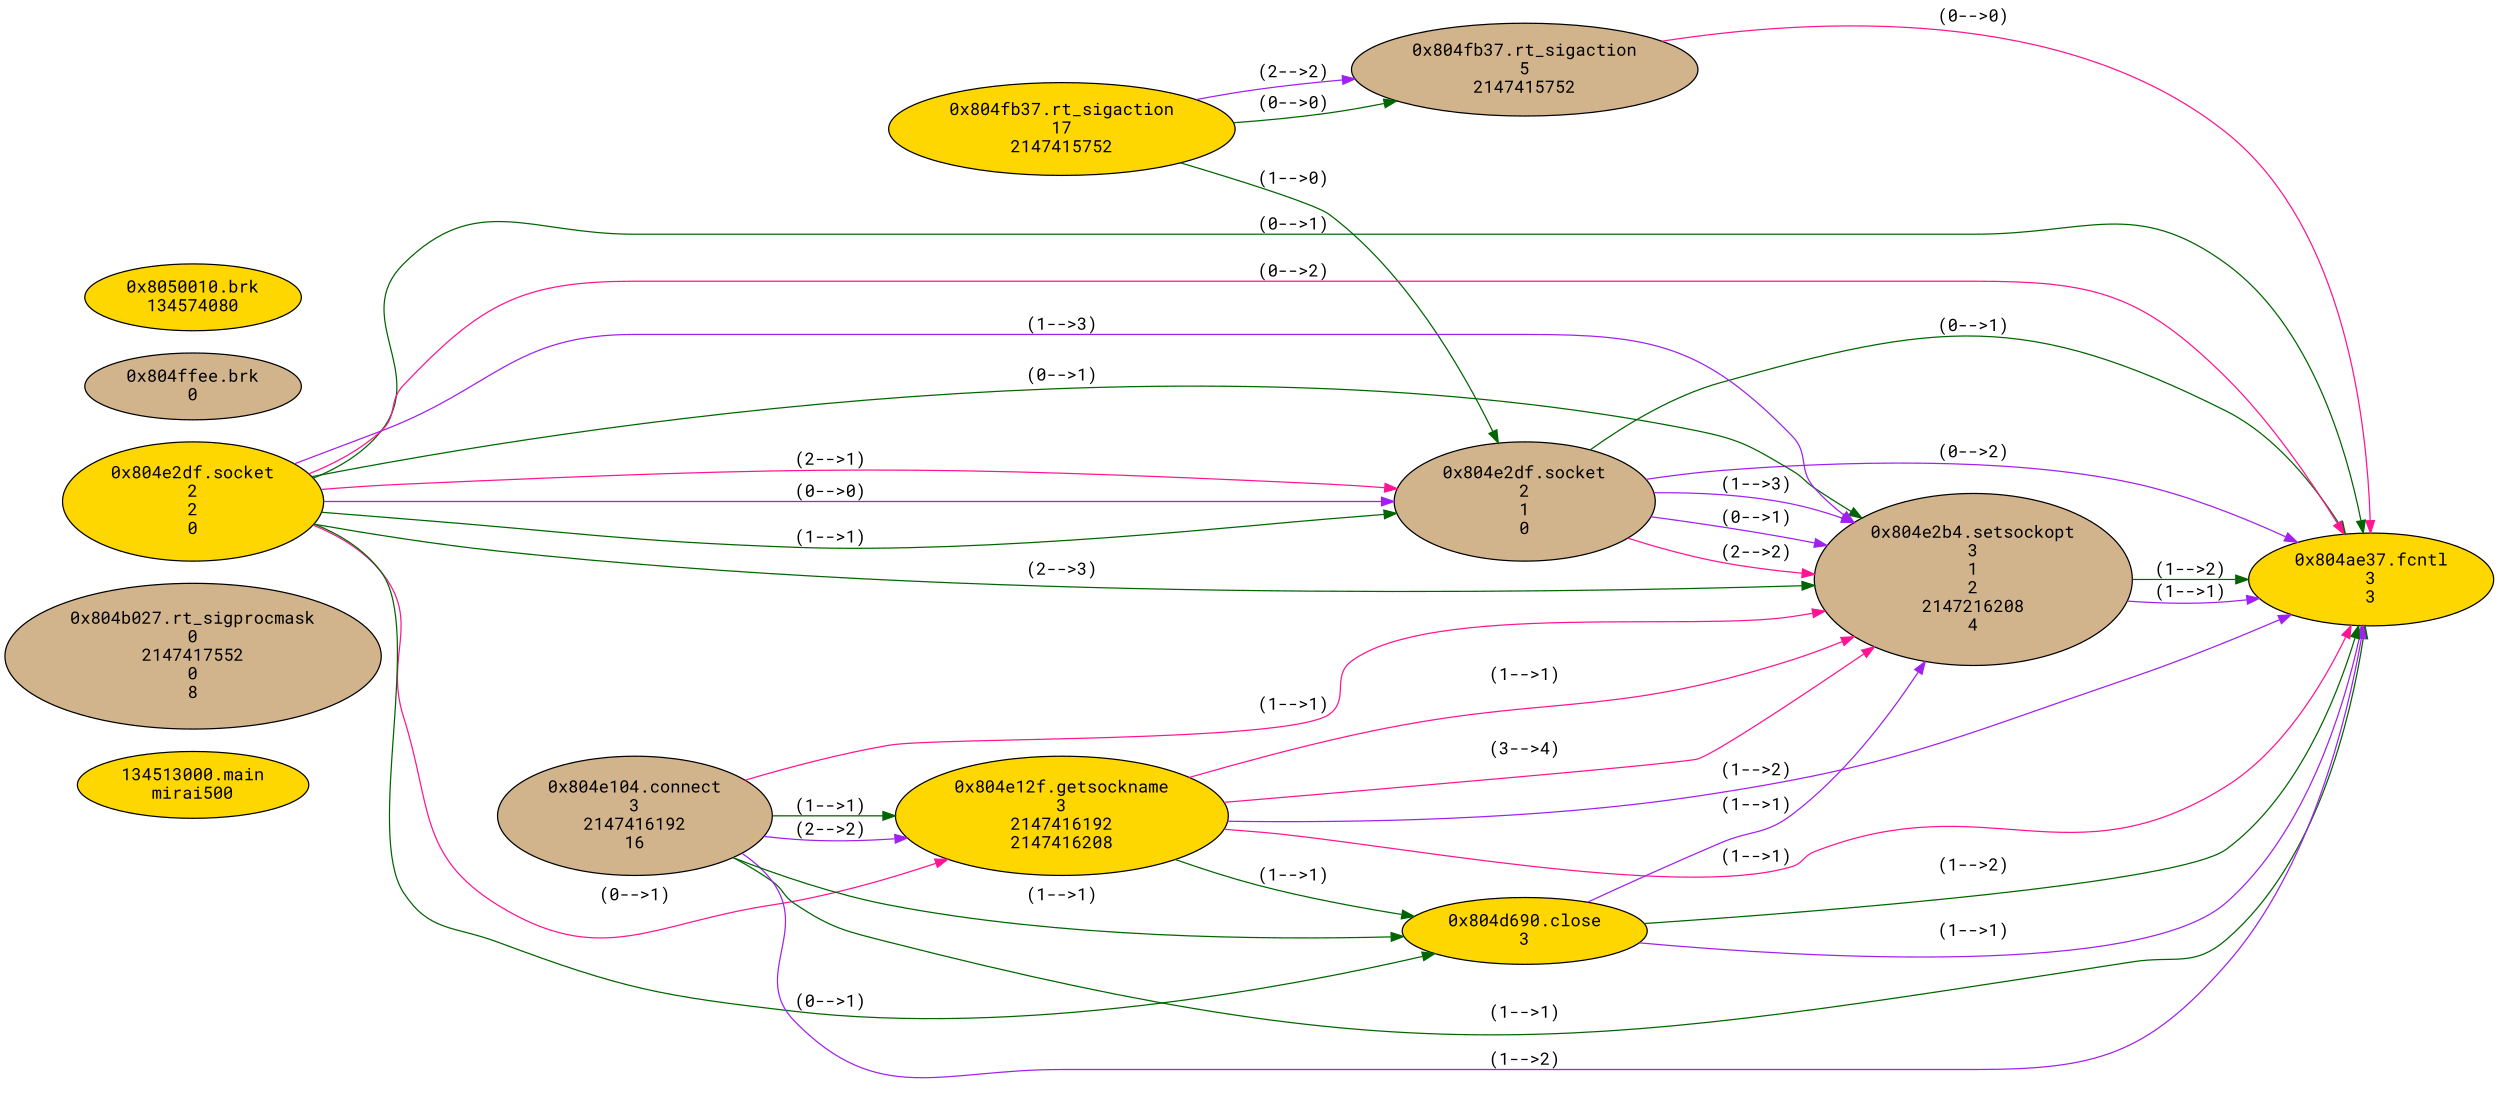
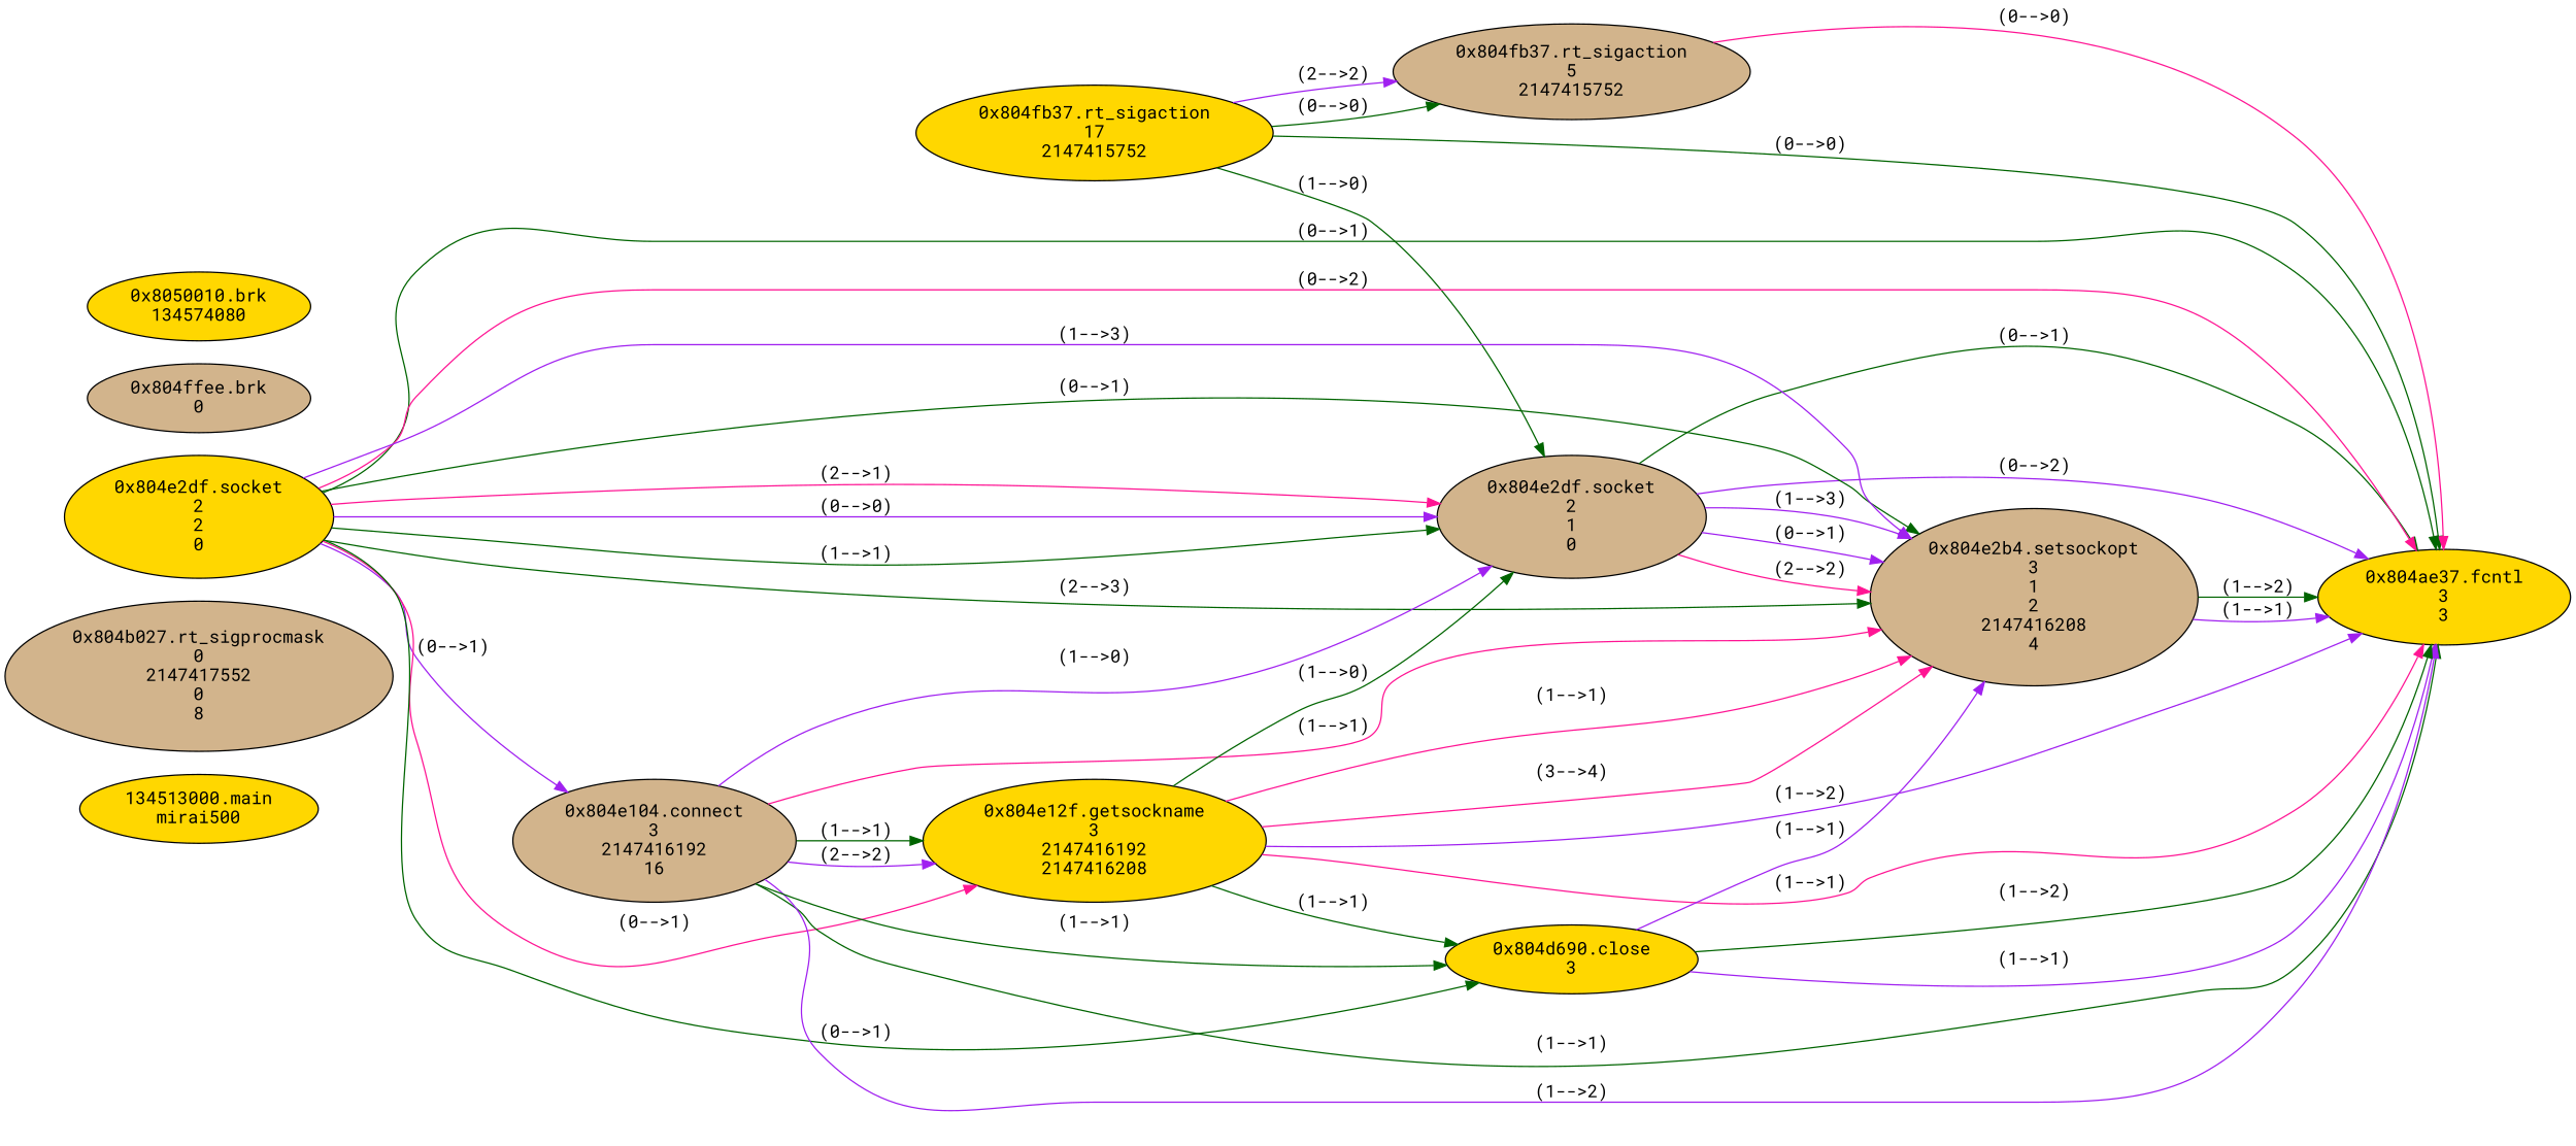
  digraph {
    fontname="Roboto Mono"
    rankdir=LR
    node [fillcolor=gold fontname="Roboto Mono" style=filled]
    edge [color=darkgreen fontname="Roboto Mono"]
    n1 [label="134513000.main\nmirai500"]
    n2 [fillcolor=tan label="0x804b027.rt_sigprocmask\n0\n2147417552\n0\n8"]
    n3 [label="0x804fb37.rt_sigaction\n17\n2147415752"]
    n4 [fillcolor=tan label="0x804fb37.rt_sigaction\n5\n2147415752"]
    n5 [label="0x804ae37.fcntl\n3\n3"]
    n6 [fillcolor=tan label="0x804e2df.socket\n2\n1\n0"]
    n7 [label="0x804e2df.socket\n2\n2\n0"]
    n8 [fillcolor=tan label="0x804e104.connect\n3\n2147416192\n16"]
    n9 [label="0x804e12f.getsockname\n3\n2147416192\n2147416208"]
    n10 [label="0x804d690.close\n3"]
-   n11 [fillcolor=tan label="0x804e2b4.setsockopt\n3\n1\n2\n2147216208\n4"]
+   n11 [fillcolor=tan label="0x804e2b4.setsockopt\n3\n1\n2\n2147416208\n4"]
    n12 [fillcolor=tan label="0x804ffee.brk\n0"]
    n13 [label="0x8050010.brk\n134574080"]
    n3 -> n4 [color=purple label="(2-->2)"]
    n3 -> n4 [label="(0-->0)"]
+   n3 -> n5 [label="(0-->0)"]
    n3 -> n6 [label="(1-->0)"]
    n4 -> n5 [color=deeppink label="(0-->0)"]
    n6 -> n5 [label="(0-->1)"]
    n6 -> n5 [color=purple label="(0-->2)"]
    n6 -> n11 [color=purple label="(0-->1)"]
    n6 -> n11 [color=deeppink label="(2-->2)"]
    n6 -> n11 [color=purple label="(1-->3)"]
    n7 -> n5 [label="(0-->1)"]
    n7 -> n5 [color=deeppink label="(0-->2)"]
    n7 -> n6 [label="(1-->1)"]
    n7 -> n6 [color=deeppink label="(2-->1)"]
    n7 -> n6 [color=purple label="(0-->0)"]
+   n7 -> n8 [color=purple label="(0-->1)"]
    n7 -> n9 [color=deeppink label="(0-->1)"]
    n7 -> n10 [label="(0-->1)"]
    n7 -> n11 [label="(0-->1)"]
    n7 -> n11 [color=purple label="(1-->3)"]
    n7 -> n11 [label="(2-->3)"]
    n8 -> n5 [label="(1-->1)"]
    n8 -> n5 [color=purple label="(1-->2)"]
+   n8 -> n6 [color=purple label="(1-->0)"]
    n8 -> n9 [label="(1-->1)"]
    n8 -> n9 [color=purple label="(2-->2)"]
    n8 -> n10 [label="(1-->1)"]
    n8 -> n11 [color=deeppink label="(1-->1)"]
    n9 -> n5 [color=deeppink label="(1-->1)"]
    n9 -> n5 [color=purple label="(1-->2)"]
+   n9 -> n6 [label="(1-->0)"]
    n9 -> n10 [label="(1-->1)"]
    n9 -> n11 [color=deeppink label="(1-->1)"]
    n9 -> n11 [color=deeppink label="(3-->4)"]
    n10 -> n5 [color=purple label="(1-->1)"]
    n10 -> n5 [label="(1-->2)"]
    n10 -> n11 [color=purple label="(1-->1)"]
    n11 -> n5 [color=purple label="(1-->1)"]
    n11 -> n5 [label="(1-->2)"]
  }
